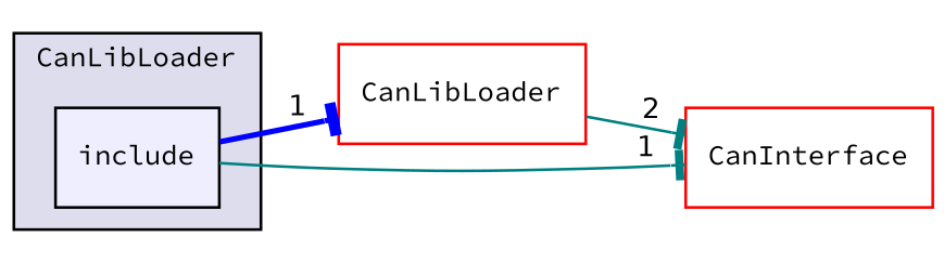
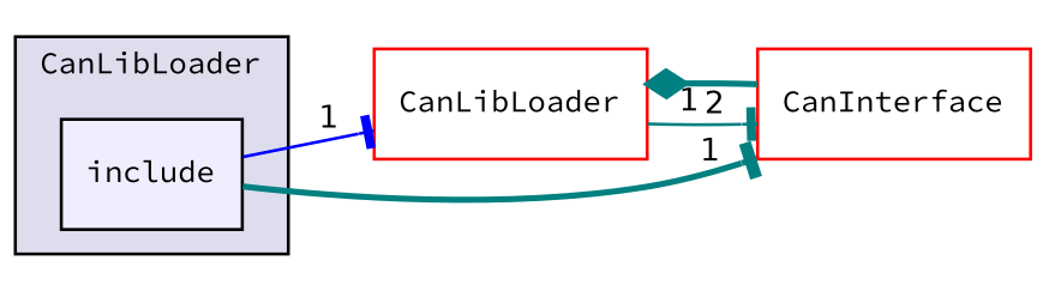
  digraph {
    compound=true
    fontname="Source Code Pro"
    rankdir=LR
    node [fillcolor=white fontname="Source Code Pro" fontsize=10 shape=box style=filled color=red]
    edge [arrowhead=tee color=teal fontname="Source Code Pro" headlabel=1 labeldistance=1.5 labelfontname=Helvetica labelfontsize=10 style=solid]
    n1 [fillcolor="#eeeeff" label=include pencolor=black color=""]
    n2 [label=CanLibLoader]
    n3 [label=CanInterface]
    subgraph cluster_1 {
      bgcolor="#ddddee"
      fontsize=10
      label=CanLibLoader
      pencolor=black
      n1
    }
-   n1 -> n2 [color=blue style=bold]
-   n1 -> n3
+   n1 -> n2 [color=blue]
+   n1 -> n3 [style=bold]
    n2 -> n3 [headlabel=2]
+   n3 -> n2 [arrowhead=diamond style=bold]
  }
